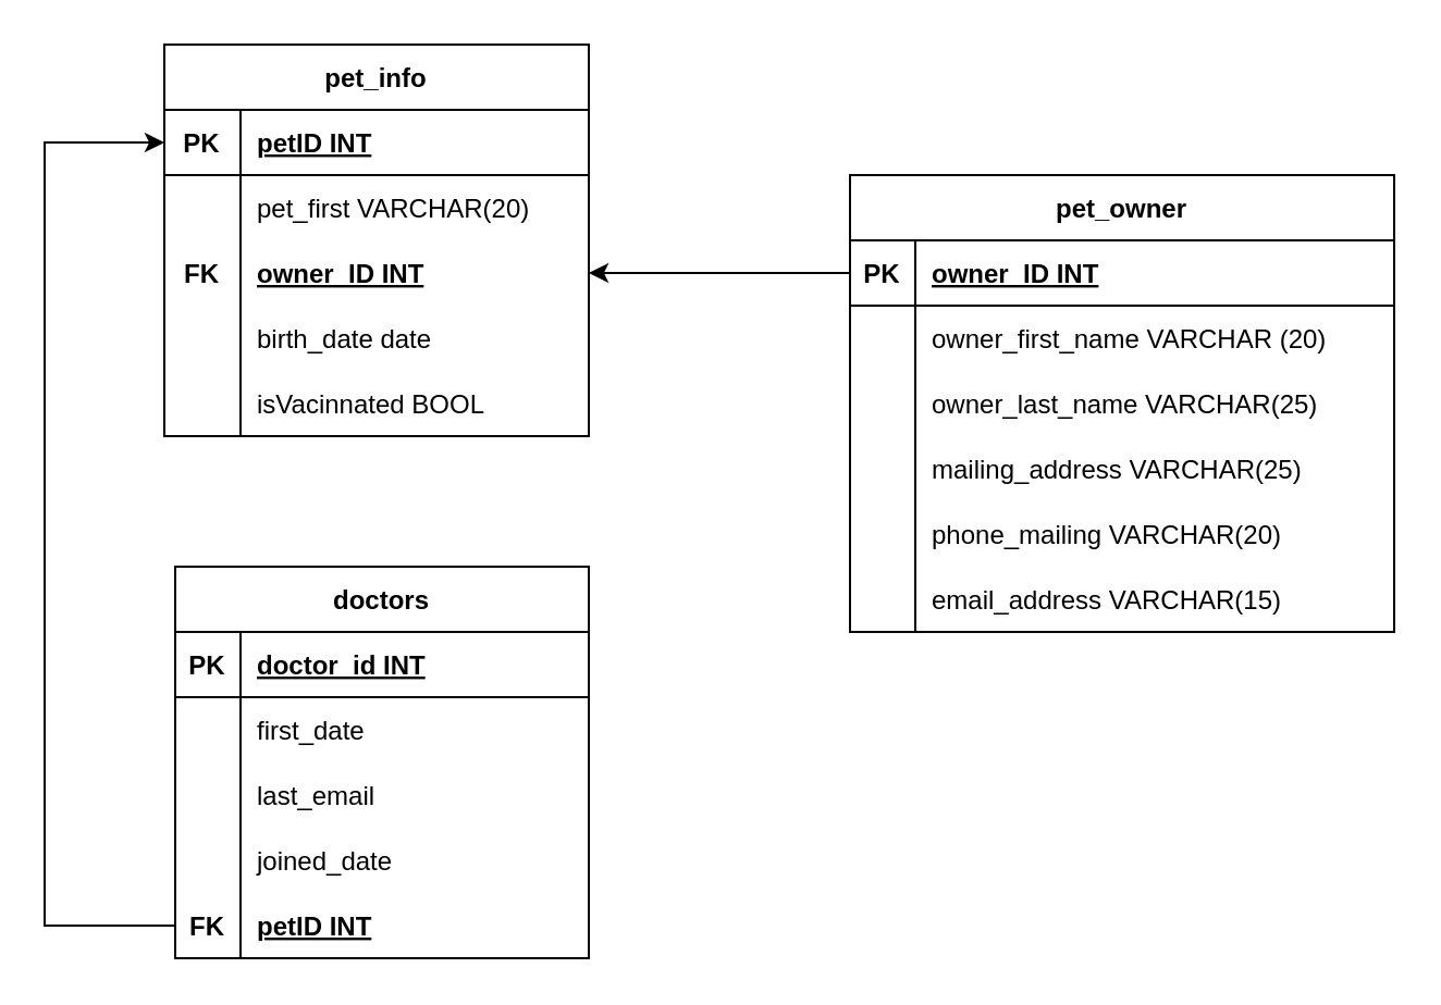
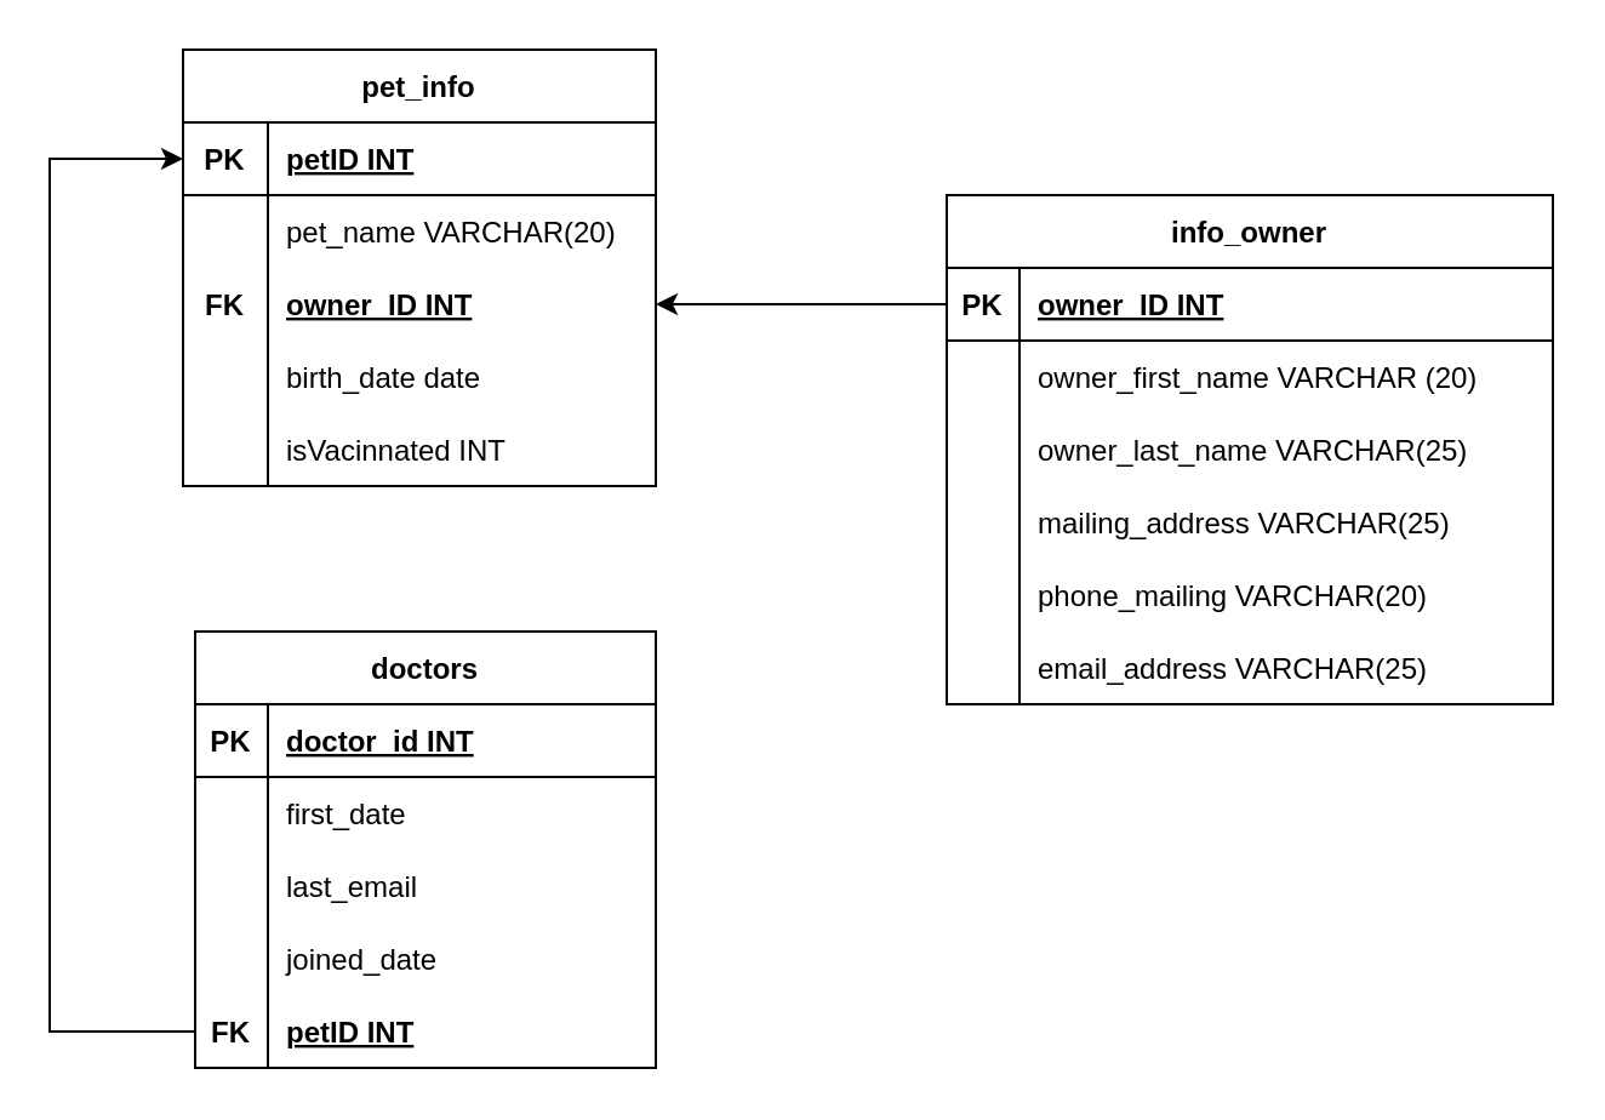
  <mxCell id="0" />
  <mxCell id="1" parent="0" />
  <mxCell id="2" value="doctors" style="shape=table;startSize=30;container=1;collapsible=1;childLayout=tableLayout;fixedRows=1;rowLines=0;fontStyle=1;align=center;resizeLast=1;noLabel=0;sketch=0;swimlaneLine=1;rounded=0;shadow=0;" parent="1" vertex="1"><mxGeometry x="80" y="260" width="190" height="180" as="geometry" /></mxCell>
  <mxCell id="3" value="" style="shape=tableRow;horizontal=0;startSize=0;swimlaneHead=0;swimlaneBody=0;fillColor=none;collapsible=0;dropTarget=0;points=[[0,0.5],[1,0.5]];portConstraint=eastwest;top=0;left=0;right=0;bottom=1;" parent="2" vertex="1"><mxGeometry y="30" width="190" height="30" as="geometry" /></mxCell>
  <mxCell id="4" value="PK" style="shape=partialRectangle;connectable=0;fillColor=none;top=0;left=0;bottom=0;right=0;fontStyle=1;overflow=hidden;" parent="3" vertex="1"><mxGeometry width="30" height="30" as="geometry"><mxRectangle width="30" height="30" as="alternateBounds" /></mxGeometry></mxCell>
  <mxCell id="5" value="doctor_id INT" style="shape=partialRectangle;connectable=0;fillColor=none;top=0;left=0;bottom=0;right=0;align=left;spacingLeft=6;fontStyle=5;overflow=hidden;" parent="3" vertex="1"><mxGeometry x="30" width="160" height="30" as="geometry"><mxRectangle width="160" height="30" as="alternateBounds" /></mxGeometry></mxCell>
  <mxCell id="6" value="" style="shape=tableRow;horizontal=0;startSize=0;swimlaneHead=0;swimlaneBody=0;fillColor=none;collapsible=0;dropTarget=0;points=[[0,0.5],[1,0.5]];portConstraint=eastwest;top=0;left=0;right=0;bottom=0;" parent="2" vertex="1"><mxGeometry y="60" width="190" height="30" as="geometry" /></mxCell>
  <mxCell id="7" value="" style="shape=partialRectangle;connectable=0;fillColor=none;top=0;left=0;bottom=0;right=0;editable=1;overflow=hidden;" parent="6" vertex="1"><mxGeometry width="30" height="30" as="geometry"><mxRectangle width="30" height="30" as="alternateBounds" /></mxGeometry></mxCell>
  <mxCell id="8" value="first_date" style="shape=partialRectangle;connectable=0;fillColor=none;top=0;left=0;bottom=0;right=0;align=left;spacingLeft=6;overflow=hidden;" parent="6" vertex="1"><mxGeometry x="30" width="160" height="30" as="geometry"><mxRectangle width="160" height="30" as="alternateBounds" /></mxGeometry></mxCell>
  <mxCell id="9" style="shape=tableRow;horizontal=0;startSize=0;swimlaneHead=0;swimlaneBody=0;fillColor=none;collapsible=0;dropTarget=0;points=[[0,0.5],[1,0.5]];portConstraint=eastwest;top=0;left=0;right=0;bottom=0;" parent="2" vertex="1"><mxGeometry y="90" width="190" height="30" as="geometry" /></mxCell>
  <mxCell id="10" style="shape=partialRectangle;connectable=0;fillColor=none;top=0;left=0;bottom=0;right=0;editable=1;overflow=hidden;" parent="9" vertex="1"><mxGeometry width="30" height="30" as="geometry"><mxRectangle width="30" height="30" as="alternateBounds" /></mxGeometry></mxCell>
  <mxCell id="11" value="last_email" style="shape=partialRectangle;connectable=0;fillColor=none;top=0;left=0;bottom=0;right=0;align=left;spacingLeft=6;overflow=hidden;" parent="9" vertex="1"><mxGeometry x="30" width="160" height="30" as="geometry"><mxRectangle width="160" height="30" as="alternateBounds" /></mxGeometry></mxCell>
  <mxCell id="12" value="" style="shape=tableRow;horizontal=0;startSize=0;swimlaneHead=0;swimlaneBody=0;fillColor=none;collapsible=0;dropTarget=0;points=[[0,0.5],[1,0.5]];portConstraint=eastwest;top=0;left=0;right=0;bottom=0;" parent="2" vertex="1"><mxGeometry y="120" width="190" height="30" as="geometry" /></mxCell>
  <mxCell id="13" value="" style="shape=partialRectangle;connectable=0;fillColor=none;top=0;left=0;bottom=0;right=0;editable=1;overflow=hidden;" parent="12" vertex="1"><mxGeometry width="30" height="30" as="geometry"><mxRectangle width="30" height="30" as="alternateBounds" /></mxGeometry></mxCell>
  <mxCell id="14" value="joined_date" style="shape=partialRectangle;connectable=0;fillColor=none;top=0;left=0;bottom=0;right=0;align=left;spacingLeft=6;overflow=hidden;" parent="12" vertex="1"><mxGeometry x="30" width="160" height="30" as="geometry"><mxRectangle width="160" height="30" as="alternateBounds" /></mxGeometry></mxCell>
  <mxCell id="15" value="" style="shape=tableRow;horizontal=0;startSize=0;swimlaneHead=0;swimlaneBody=0;fillColor=none;collapsible=0;dropTarget=0;points=[[0,0.5],[1,0.5]];portConstraint=eastwest;top=0;left=0;right=0;bottom=0;" parent="2" vertex="1"><mxGeometry y="150" width="190" height="30" as="geometry" /></mxCell>
  <mxCell id="16" value="FK" style="shape=partialRectangle;connectable=0;fillColor=none;top=0;left=0;bottom=0;right=0;editable=1;overflow=hidden;fontStyle=1" parent="15" vertex="1"><mxGeometry width="30" height="30" as="geometry"><mxRectangle width="30" height="30" as="alternateBounds" /></mxGeometry></mxCell>
  <mxCell id="17" value="petID INT" style="shape=partialRectangle;connectable=0;fillColor=none;top=0;left=0;bottom=0;right=0;align=left;spacingLeft=6;overflow=hidden;fontStyle=5" parent="15" vertex="1"><mxGeometry x="30" width="160" height="30" as="geometry"><mxRectangle width="160" height="30" as="alternateBounds" /></mxGeometry></mxCell>
- <mxCell id="18" value="pet_owner" style="shape=table;startSize=30;container=1;collapsible=1;childLayout=tableLayout;fixedRows=1;rowLines=0;fontStyle=1;align=center;resizeLast=1;" parent="1" vertex="1"><mxGeometry x="390" y="80" width="250" height="210" as="geometry" /></mxCell>
+ <mxCell id="18" value="info_owner" style="shape=table;startSize=30;container=1;collapsible=1;childLayout=tableLayout;fixedRows=1;rowLines=0;fontStyle=1;align=center;resizeLast=1;" parent="1" vertex="1"><mxGeometry x="390" y="80" width="250" height="210" as="geometry" /></mxCell>
  <mxCell id="19" value="" style="shape=tableRow;horizontal=0;startSize=0;swimlaneHead=0;swimlaneBody=0;fillColor=none;collapsible=0;dropTarget=0;points=[[0,0.5],[1,0.5]];portConstraint=eastwest;top=0;left=0;right=0;bottom=1;" parent="18" vertex="1"><mxGeometry y="30" width="250" height="30" as="geometry" /></mxCell>
  <mxCell id="20" value="PK" style="shape=partialRectangle;connectable=0;fillColor=none;top=0;left=0;bottom=0;right=0;fontStyle=1;overflow=hidden;" parent="19" vertex="1"><mxGeometry width="30" height="30" as="geometry"><mxRectangle width="30" height="30" as="alternateBounds" /></mxGeometry></mxCell>
  <mxCell id="21" value="owner_ID INT" style="shape=partialRectangle;connectable=0;fillColor=none;top=0;left=0;bottom=0;right=0;align=left;spacingLeft=6;fontStyle=5;overflow=hidden;" parent="19" vertex="1"><mxGeometry x="30" width="220" height="30" as="geometry"><mxRectangle width="220" height="30" as="alternateBounds" /></mxGeometry></mxCell>
  <mxCell id="22" value="" style="shape=tableRow;horizontal=0;startSize=0;swimlaneHead=0;swimlaneBody=0;fillColor=none;collapsible=0;dropTarget=0;points=[[0,0.5],[1,0.5]];portConstraint=eastwest;top=0;left=0;right=0;bottom=0;" parent="18" vertex="1"><mxGeometry y="60" width="250" height="30" as="geometry" /></mxCell>
  <mxCell id="23" value="" style="shape=partialRectangle;connectable=0;fillColor=none;top=0;left=0;bottom=0;right=0;editable=1;overflow=hidden;" parent="22" vertex="1"><mxGeometry width="30" height="30" as="geometry"><mxRectangle width="30" height="30" as="alternateBounds" /></mxGeometry></mxCell>
  <mxCell id="24" value="owner_first_name VARCHAR (20)" style="shape=partialRectangle;connectable=0;fillColor=none;top=0;left=0;bottom=0;right=0;align=left;spacingLeft=6;overflow=hidden;" parent="22" vertex="1"><mxGeometry x="30" width="220" height="30" as="geometry"><mxRectangle width="220" height="30" as="alternateBounds" /></mxGeometry></mxCell>
  <mxCell id="25" value="" style="shape=tableRow;horizontal=0;startSize=0;swimlaneHead=0;swimlaneBody=0;fillColor=none;collapsible=0;dropTarget=0;points=[[0,0.5],[1,0.5]];portConstraint=eastwest;top=0;left=0;right=0;bottom=0;" parent="18" vertex="1"><mxGeometry y="90" width="250" height="30" as="geometry" /></mxCell>
  <mxCell id="26" value="" style="shape=partialRectangle;connectable=0;fillColor=none;top=0;left=0;bottom=0;right=0;editable=1;overflow=hidden;" parent="25" vertex="1"><mxGeometry width="30" height="30" as="geometry"><mxRectangle width="30" height="30" as="alternateBounds" /></mxGeometry></mxCell>
  <mxCell id="27" value="owner_last_name VARCHAR(25)" style="shape=partialRectangle;connectable=0;fillColor=none;top=0;left=0;bottom=0;right=0;align=left;spacingLeft=6;overflow=hidden;" parent="25" vertex="1"><mxGeometry x="30" width="220" height="30" as="geometry"><mxRectangle width="220" height="30" as="alternateBounds" /></mxGeometry></mxCell>
  <mxCell id="28" value="" style="shape=tableRow;horizontal=0;startSize=0;swimlaneHead=0;swimlaneBody=0;fillColor=none;collapsible=0;dropTarget=0;points=[[0,0.5],[1,0.5]];portConstraint=eastwest;top=0;left=0;right=0;bottom=0;" parent="18" vertex="1"><mxGeometry y="120" width="250" height="30" as="geometry" /></mxCell>
  <mxCell id="29" value="" style="shape=partialRectangle;connectable=0;fillColor=none;top=0;left=0;bottom=0;right=0;editable=1;overflow=hidden;" parent="28" vertex="1"><mxGeometry width="30" height="30" as="geometry"><mxRectangle width="30" height="30" as="alternateBounds" /></mxGeometry></mxCell>
  <mxCell id="30" value="mailing_address VARCHAR(25)" style="shape=partialRectangle;connectable=0;fillColor=none;top=0;left=0;bottom=0;right=0;align=left;spacingLeft=6;overflow=hidden;" parent="28" vertex="1"><mxGeometry x="30" width="220" height="30" as="geometry"><mxRectangle width="220" height="30" as="alternateBounds" /></mxGeometry></mxCell>
  <mxCell id="31" style="shape=tableRow;horizontal=0;startSize=0;swimlaneHead=0;swimlaneBody=0;fillColor=none;collapsible=0;dropTarget=0;points=[[0,0.5],[1,0.5]];portConstraint=eastwest;top=0;left=0;right=0;bottom=0;" parent="18" vertex="1"><mxGeometry y="150" width="250" height="30" as="geometry" /></mxCell>
  <mxCell id="32" style="shape=partialRectangle;connectable=0;fillColor=none;top=0;left=0;bottom=0;right=0;editable=1;overflow=hidden;" parent="31" vertex="1"><mxGeometry width="30" height="30" as="geometry"><mxRectangle width="30" height="30" as="alternateBounds" /></mxGeometry></mxCell>
  <mxCell id="33" value="phone_mailing VARCHAR(20)" style="shape=partialRectangle;connectable=0;fillColor=none;top=0;left=0;bottom=0;right=0;align=left;spacingLeft=6;overflow=hidden;" parent="31" vertex="1"><mxGeometry x="30" width="220" height="30" as="geometry"><mxRectangle width="220" height="30" as="alternateBounds" /></mxGeometry></mxCell>
  <mxCell id="34" style="shape=tableRow;horizontal=0;startSize=0;swimlaneHead=0;swimlaneBody=0;fillColor=none;collapsible=0;dropTarget=0;points=[[0,0.5],[1,0.5]];portConstraint=eastwest;top=0;left=0;right=0;bottom=0;" parent="18" vertex="1"><mxGeometry y="180" width="250" height="30" as="geometry" /></mxCell>
  <mxCell id="35" style="shape=partialRectangle;connectable=0;fillColor=none;top=0;left=0;bottom=0;right=0;editable=1;overflow=hidden;" parent="34" vertex="1"><mxGeometry width="30" height="30" as="geometry"><mxRectangle width="30" height="30" as="alternateBounds" /></mxGeometry></mxCell>
- <mxCell id="36" value="email_address VARCHAR(15)" style="shape=partialRectangle;connectable=0;fillColor=none;top=0;left=0;bottom=0;right=0;align=left;spacingLeft=6;overflow=hidden;" parent="34" vertex="1"><mxGeometry x="30" width="220" height="30" as="geometry"><mxRectangle width="220" height="30" as="alternateBounds" /></mxGeometry></mxCell>
+ <mxCell id="36" value="email_address VARCHAR(25)" style="shape=partialRectangle;connectable=0;fillColor=none;top=0;left=0;bottom=0;right=0;align=left;spacingLeft=6;overflow=hidden;" parent="34" vertex="1"><mxGeometry x="30" width="220" height="30" as="geometry"><mxRectangle width="220" height="30" as="alternateBounds" /></mxGeometry></mxCell>
  <mxCell id="37" value="pet_info" style="shape=table;startSize=30;container=1;collapsible=1;childLayout=tableLayout;fixedRows=1;rowLines=0;fontStyle=1;align=center;resizeLast=1;" parent="1" vertex="1"><mxGeometry x="75" y="20" width="195" height="180" as="geometry" /></mxCell>
  <mxCell id="38" value="" style="shape=tableRow;horizontal=0;startSize=0;swimlaneHead=0;swimlaneBody=0;fillColor=none;collapsible=0;dropTarget=0;points=[[0,0.5],[1,0.5]];portConstraint=eastwest;top=0;left=0;right=0;bottom=1;" parent="37" vertex="1"><mxGeometry y="30" width="195" height="30" as="geometry" /></mxCell>
  <mxCell id="39" value="PK" style="shape=partialRectangle;connectable=0;fillColor=none;top=0;left=0;bottom=0;right=0;fontStyle=1;overflow=hidden;" parent="38" vertex="1"><mxGeometry width="35" height="30" as="geometry"><mxRectangle width="35" height="30" as="alternateBounds" /></mxGeometry></mxCell>
  <mxCell id="40" value="petID INT" style="shape=partialRectangle;connectable=0;fillColor=none;top=0;left=0;bottom=0;right=0;align=left;spacingLeft=6;fontStyle=5;overflow=hidden;" parent="38" vertex="1"><mxGeometry x="35" width="160" height="30" as="geometry"><mxRectangle width="160" height="30" as="alternateBounds" /></mxGeometry></mxCell>
  <mxCell id="41" value="" style="shape=tableRow;horizontal=0;startSize=0;swimlaneHead=0;swimlaneBody=0;fillColor=none;collapsible=0;dropTarget=0;points=[[0,0.5],[1,0.5]];portConstraint=eastwest;top=0;left=0;right=0;bottom=0;" parent="37" vertex="1"><mxGeometry y="60" width="195" height="30" as="geometry" /></mxCell>
  <mxCell id="42" value="" style="shape=partialRectangle;connectable=0;fillColor=none;top=0;left=0;bottom=0;right=0;editable=1;overflow=hidden;" parent="41" vertex="1"><mxGeometry width="35" height="30" as="geometry"><mxRectangle width="35" height="30" as="alternateBounds" /></mxGeometry></mxCell>
- <mxCell id="43" value="pet_first VARCHAR(20)" style="shape=partialRectangle;connectable=0;fillColor=none;top=0;left=0;bottom=0;right=0;align=left;spacingLeft=6;overflow=hidden;" parent="41" vertex="1"><mxGeometry x="35" width="160" height="30" as="geometry"><mxRectangle width="160" height="30" as="alternateBounds" /></mxGeometry></mxCell>
+ <mxCell id="43" value="pet_name VARCHAR(20)" style="shape=partialRectangle;connectable=0;fillColor=none;top=0;left=0;bottom=0;right=0;align=left;spacingLeft=6;overflow=hidden;" parent="41" vertex="1"><mxGeometry x="35" width="160" height="30" as="geometry"><mxRectangle width="160" height="30" as="alternateBounds" /></mxGeometry></mxCell>
  <mxCell id="44" value="" style="shape=tableRow;horizontal=0;startSize=0;swimlaneHead=0;swimlaneBody=0;fillColor=none;collapsible=0;dropTarget=0;points=[[0,0.5],[1,0.5]];portConstraint=eastwest;top=0;left=0;right=0;bottom=0;" parent="37" vertex="1"><mxGeometry y="90" width="195" height="30" as="geometry" /></mxCell>
  <mxCell id="45" value="FK" style="shape=partialRectangle;connectable=0;fillColor=none;top=0;left=0;bottom=0;right=0;editable=1;overflow=hidden;fontStyle=1" parent="44" vertex="1"><mxGeometry width="35" height="30" as="geometry"><mxRectangle width="35" height="30" as="alternateBounds" /></mxGeometry></mxCell>
  <mxCell id="46" value="owner_ID INT" style="shape=partialRectangle;connectable=0;fillColor=none;top=0;left=0;bottom=0;right=0;align=left;spacingLeft=6;overflow=hidden;fontStyle=5" parent="44" vertex="1"><mxGeometry x="35" width="160" height="30" as="geometry"><mxRectangle width="160" height="30" as="alternateBounds" /></mxGeometry></mxCell>
  <mxCell id="47" style="shape=tableRow;horizontal=0;startSize=0;swimlaneHead=0;swimlaneBody=0;fillColor=none;collapsible=0;dropTarget=0;points=[[0,0.5],[1,0.5]];portConstraint=eastwest;top=0;left=0;right=0;bottom=0;" parent="37" vertex="1"><mxGeometry y="120" width="195" height="30" as="geometry" /></mxCell>
  <mxCell id="48" style="shape=partialRectangle;connectable=0;fillColor=none;top=0;left=0;bottom=0;right=0;editable=1;overflow=hidden;" parent="47" vertex="1"><mxGeometry width="35" height="30" as="geometry"><mxRectangle width="35" height="30" as="alternateBounds" /></mxGeometry></mxCell>
  <mxCell id="49" value="birth_date date" style="shape=partialRectangle;connectable=0;fillColor=none;top=0;left=0;bottom=0;right=0;align=left;spacingLeft=6;overflow=hidden;" parent="47" vertex="1"><mxGeometry x="35" width="160" height="30" as="geometry"><mxRectangle width="160" height="30" as="alternateBounds" /></mxGeometry></mxCell>
  <mxCell id="50" style="shape=tableRow;horizontal=0;startSize=0;swimlaneHead=0;swimlaneBody=0;fillColor=none;collapsible=0;dropTarget=0;points=[[0,0.5],[1,0.5]];portConstraint=eastwest;top=0;left=0;right=0;bottom=0;" parent="37" vertex="1"><mxGeometry y="150" width="195" height="30" as="geometry" /></mxCell>
  <mxCell id="51" style="shape=partialRectangle;connectable=0;fillColor=none;top=0;left=0;bottom=0;right=0;editable=1;overflow=hidden;" parent="50" vertex="1"><mxGeometry width="35" height="30" as="geometry"><mxRectangle width="35" height="30" as="alternateBounds" /></mxGeometry></mxCell>
- <mxCell id="52" value="isVacinnated BOOL" style="shape=partialRectangle;connectable=0;fillColor=none;top=0;left=0;bottom=0;right=0;align=left;spacingLeft=6;overflow=hidden;" parent="50" vertex="1"><mxGeometry x="35" width="160" height="30" as="geometry"><mxRectangle width="160" height="30" as="alternateBounds" /></mxGeometry></mxCell>
+ <mxCell id="52" value="isVacinnated INT" style="shape=partialRectangle;connectable=0;fillColor=none;top=0;left=0;bottom=0;right=0;align=left;spacingLeft=6;overflow=hidden;" parent="50" vertex="1"><mxGeometry x="35" width="160" height="30" as="geometry"><mxRectangle width="160" height="30" as="alternateBounds" /></mxGeometry></mxCell>
  <mxCell id="53" value="" style="endArrow=classic;html=1;rounded=0;entryX=0;entryY=0.5;entryDx=0;entryDy=0;exitX=0;exitY=0.5;exitDx=0;exitDy=0;" parent="1" source="15" target="38" edge="1"><mxGeometry width="50" height="50" relative="1" as="geometry"><mxPoint x="20" y="430" as="sourcePoint" /><mxPoint x="40" y="110" as="targetPoint" /><Array as="points"><mxPoint x="20" y="425" /><mxPoint x="20" y="65" /></Array></mxGeometry></mxCell>
  <mxCell id="54" value="" style="endArrow=classic;html=1;rounded=0;entryX=1;entryY=0.5;entryDx=0;entryDy=0;exitX=0;exitY=0.5;exitDx=0;exitDy=0;" parent="1" source="19" target="44" edge="1"><mxGeometry width="50" height="50" relative="1" as="geometry"><mxPoint x="300" y="220" as="sourcePoint" /><mxPoint x="350" y="170" as="targetPoint" /></mxGeometry></mxCell>
